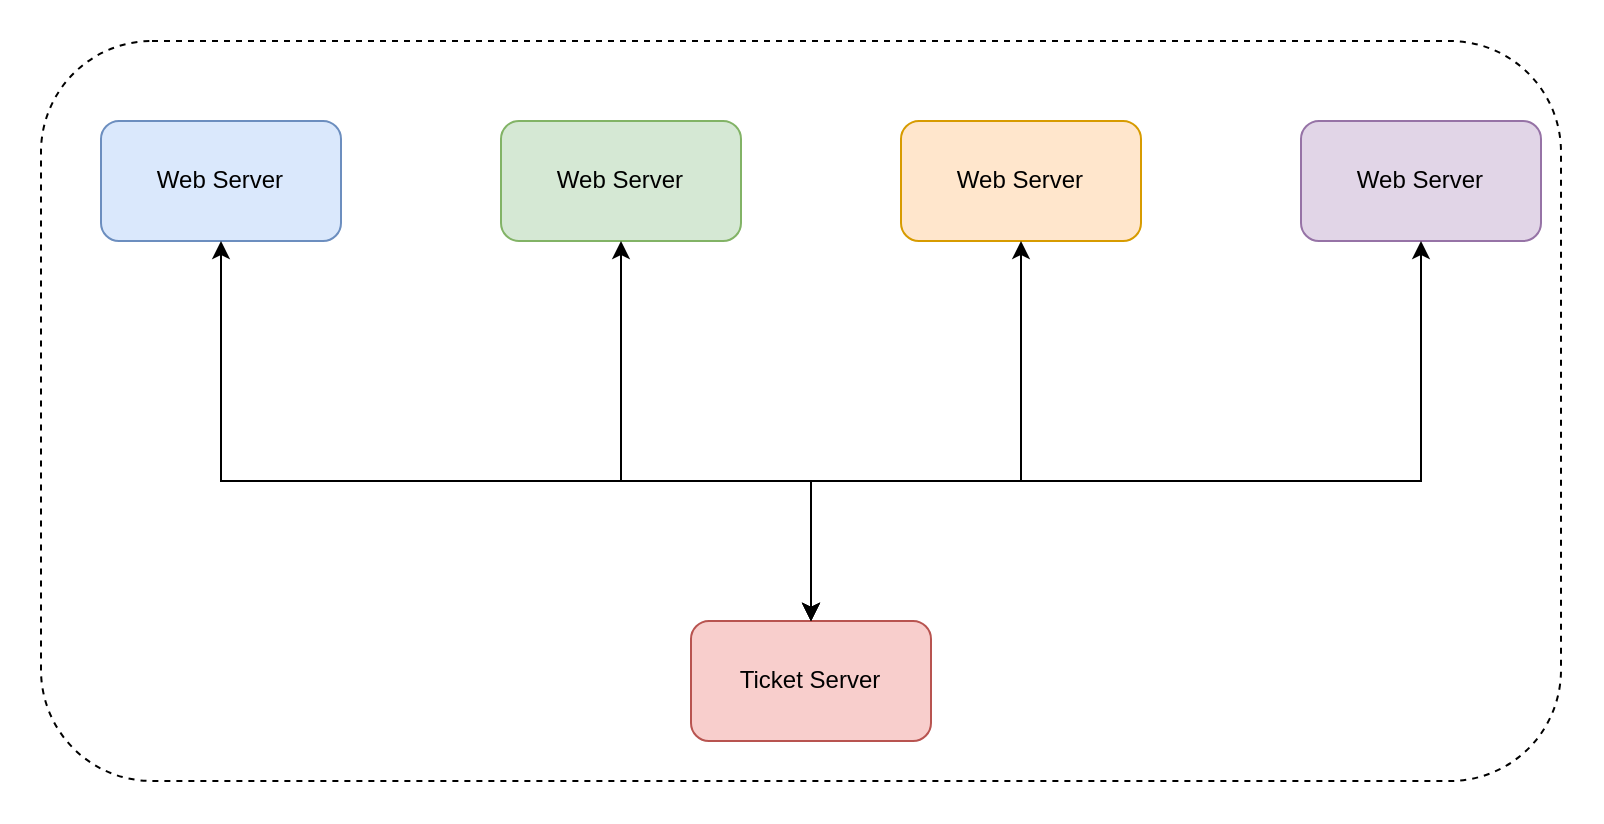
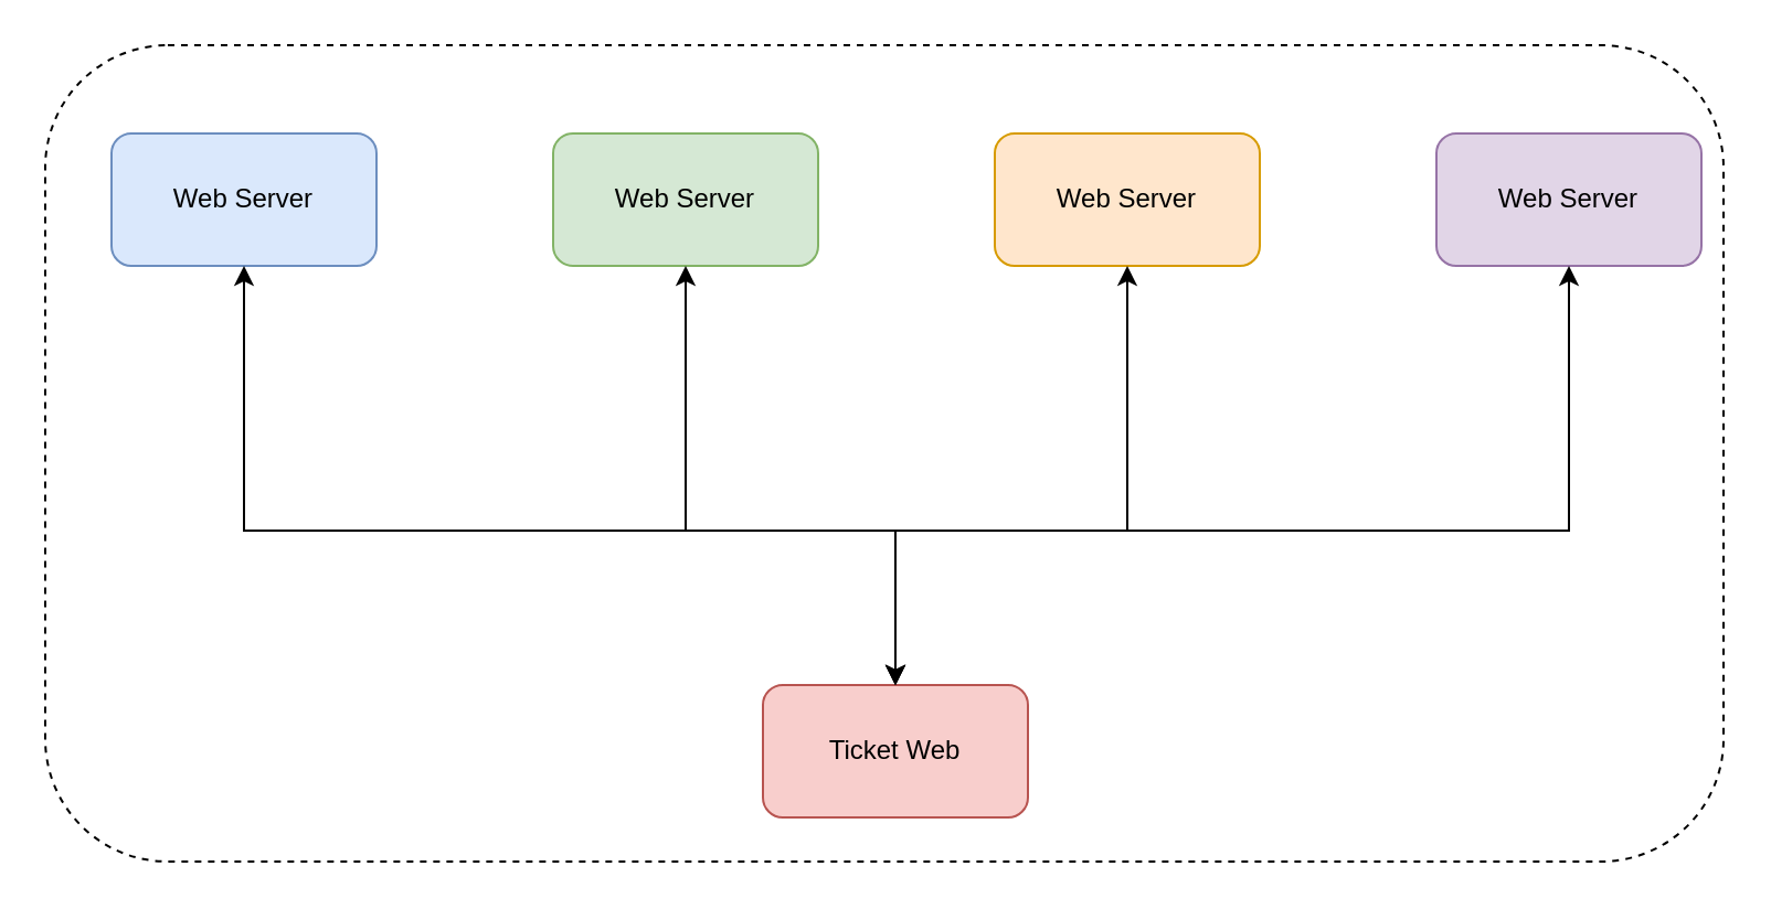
  <mxCell id="0" />
  <mxCell id="1" parent="0" />
  <mxCell id="2" value="" style="rounded=1;whiteSpace=wrap;html=1;dashed=1;" vertex="1" parent="1"><mxGeometry x="20" y="20" width="760" height="370" as="geometry" /></mxCell>
  <mxCell id="3" value="Web Server" style="rounded=1;whiteSpace=wrap;html=1;fillColor=#dae8fc;strokeColor=#6c8ebf;" vertex="1" parent="1"><mxGeometry x="50" y="60" width="120" height="60" as="geometry" /></mxCell>
  <mxCell id="4" value="Web Server" style="rounded=1;whiteSpace=wrap;html=1;fillColor=#d5e8d4;strokeColor=#82b366;" vertex="1" parent="1"><mxGeometry x="250" y="60" width="120" height="60" as="geometry" /></mxCell>
  <mxCell id="5" value="Web Server" style="rounded=1;whiteSpace=wrap;html=1;fillColor=#ffe6cc;strokeColor=#d79b00;" vertex="1" parent="1"><mxGeometry x="450" y="60" width="120" height="60" as="geometry" /></mxCell>
  <mxCell id="6" value="Web Server" style="rounded=1;whiteSpace=wrap;html=1;fillColor=#e1d5e7;strokeColor=#9673a6;" vertex="1" parent="1"><mxGeometry x="650" y="60" width="120" height="60" as="geometry" /></mxCell>
- <mxCell id="7" value="Ticket Server" style="rounded=1;whiteSpace=wrap;html=1;fillColor=#f8cecc;strokeColor=#b85450;" vertex="1" parent="1"><mxGeometry x="345" y="310" width="120" height="60" as="geometry" /></mxCell>
+ <mxCell id="7" value="Ticket Web" style="rounded=1;whiteSpace=wrap;html=1;fillColor=#f8cecc;strokeColor=#b85450;" vertex="1" parent="1"><mxGeometry x="345" y="310" width="120" height="60" as="geometry" /></mxCell>
  <mxCell id="8" value="" style="endArrow=classic;startArrow=classic;html=1;rounded=0;entryX=0.5;entryY=1;entryDx=0;entryDy=0;exitX=0.5;exitY=0;exitDx=0;exitDy=0;" edge="1" parent="1" source="7" target="3"><mxGeometry width="50" height="50" relative="1" as="geometry"><mxPoint x="380" y="360" as="sourcePoint" /><mxPoint x="430" y="310" as="targetPoint" /><Array as="points"><mxPoint x="405" y="240" /><mxPoint x="110" y="240" /></Array></mxGeometry></mxCell>
  <mxCell id="9" value="" style="endArrow=classic;startArrow=classic;html=1;rounded=0;entryX=0.5;entryY=1;entryDx=0;entryDy=0;exitX=0.5;exitY=0;exitDx=0;exitDy=0;" edge="1" parent="1" source="7" target="4"><mxGeometry width="50" height="50" relative="1" as="geometry"><mxPoint x="380" y="360" as="sourcePoint" /><mxPoint x="430" y="310" as="targetPoint" /><Array as="points"><mxPoint x="405" y="240" /><mxPoint x="310" y="240" /></Array></mxGeometry></mxCell>
  <mxCell id="10" value="" style="endArrow=classic;startArrow=classic;html=1;rounded=0;entryX=0.5;entryY=1;entryDx=0;entryDy=0;exitX=0.5;exitY=0;exitDx=0;exitDy=0;" edge="1" parent="1" source="7" target="5"><mxGeometry width="50" height="50" relative="1" as="geometry"><mxPoint x="380" y="360" as="sourcePoint" /><mxPoint x="430" y="310" as="targetPoint" /><Array as="points"><mxPoint x="405" y="240" /><mxPoint x="510" y="240" /></Array></mxGeometry></mxCell>
  <mxCell id="11" value="" style="endArrow=classic;startArrow=classic;html=1;rounded=0;entryX=0.5;entryY=1;entryDx=0;entryDy=0;exitX=0.5;exitY=0;exitDx=0;exitDy=0;" edge="1" parent="1" source="7" target="6"><mxGeometry width="50" height="50" relative="1" as="geometry"><mxPoint x="380" y="360" as="sourcePoint" /><mxPoint x="430" y="310" as="targetPoint" /><Array as="points"><mxPoint x="405" y="240" /><mxPoint x="710" y="240" /></Array></mxGeometry></mxCell>
